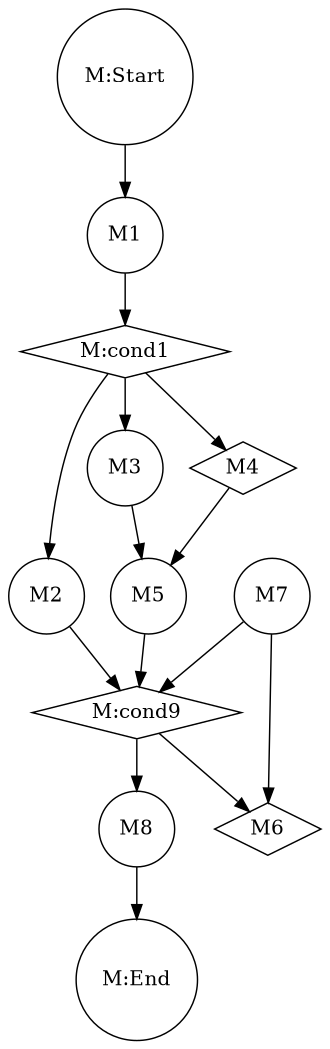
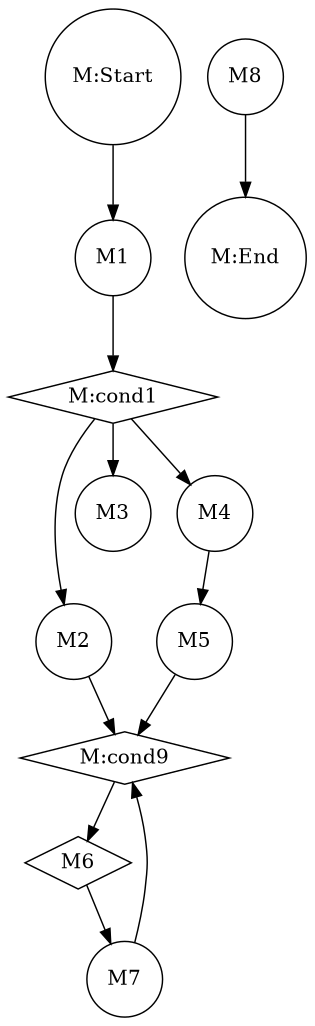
  strict digraph {
    node [shape=circle type=FunctionCall]
    edge [type=control]
    n1 [label="M:Start" type=EntryPoint]
    n2 [label=M1]
    n3 [label="M:cond1" shape=diamond type=Condition]
    n4 [label="M:End" type=ExitPoint]
    n5 [label=M2]
    n6 [label=M3]
-   n7 [label=M4 shape=diamond]
+   n7 [label=M4]
    n8 [label="M:cond9" shape=diamond type=Condition]
    n9 [label=M5]
    n10 [label=M6 shape=diamond]
    n11 [label=M8]
    n12 [label=M7]
    n1 -> n2
    n2 -> n3
    n3 -> n5
    n3 -> n6
    n3 -> n7
    n5 -> n8
-   n6 -> n9
    n7 -> n9
    n8 -> n10
-   n8 -> n11
    n9 -> n8
-   n12 -> n10
+   n10 -> n12
    n11 -> n4
    n12 -> n8
  }
